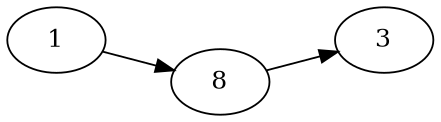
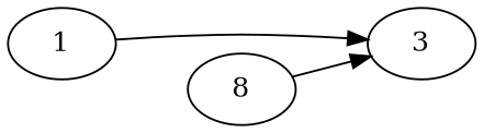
  digraph {
    rankdir=LR
    shape=box3d
    1
    3
    n3 [label=8]
    subgraph sub_1 {
      shape=tab
      1
      3
      n3
    }
-   1 -> n3
+   1 -> 3
    n3 -> 3
  }
